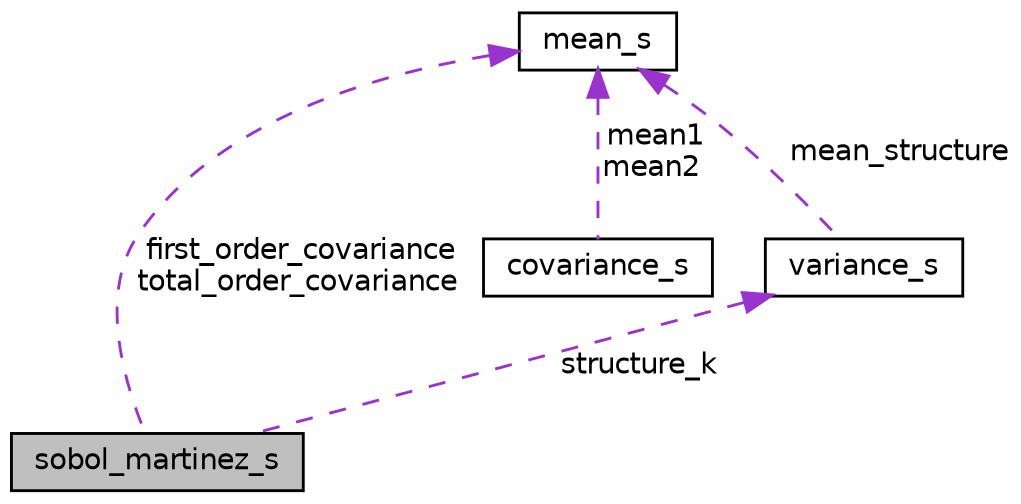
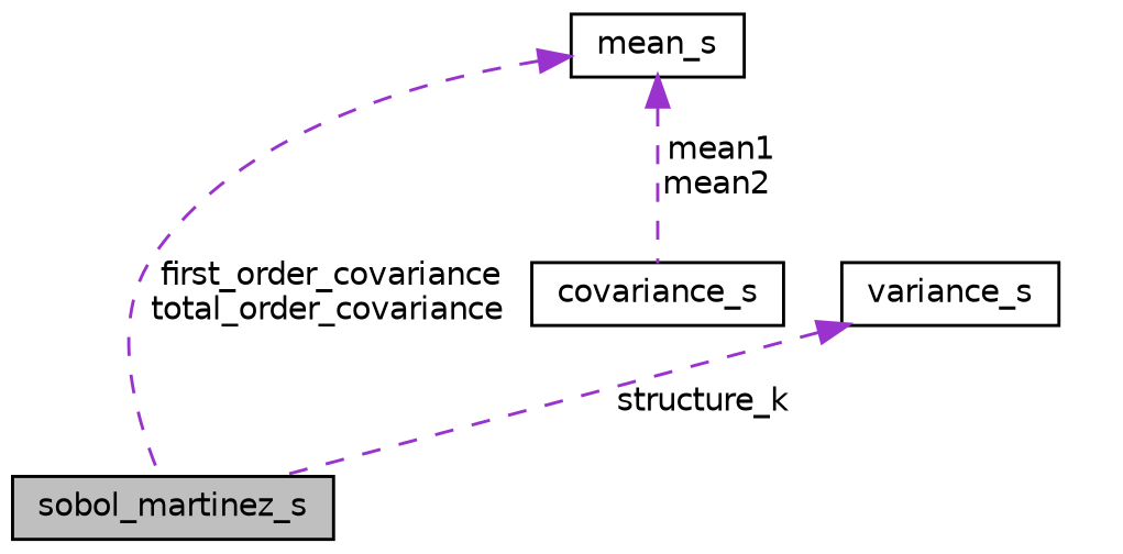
  digraph {
    node [color=black fillcolor=white fontname=Helvetica fontsize=10 shape=record style=filled]
    edge [color=darkorchid3 dir=back fontname=Helvetica fontsize=10 labelfontname=Helvetica labelfontsize=10 style=dashed]
    n1 [fillcolor=grey75 fontcolor=black height=0.2 label=sobol_martinez_s width=0.4]
    n2 [height=0.2 label=covariance_s width=0.4]
    n3 [height=0.2 label=mean_s width=0.4]
    n4 [height=0.2 label=variance_s width=0.4]
    n3 -> n1 [label=" first_order_covariance\ntotal_order_covariance"]
    n3 -> n2 [label=" mean1\nmean2"]
-   n3 -> n4 [label=" mean_structure"]
    n4 -> n1 [label=" structure_k"]
  }
